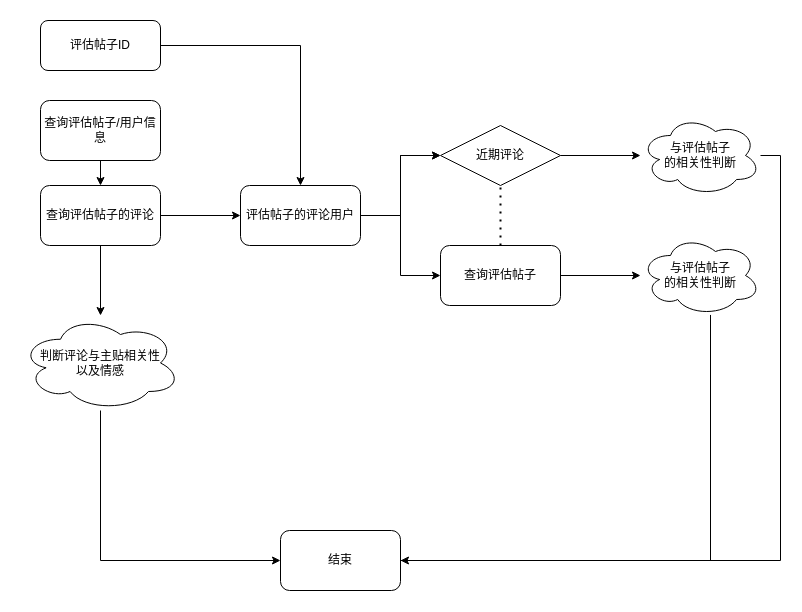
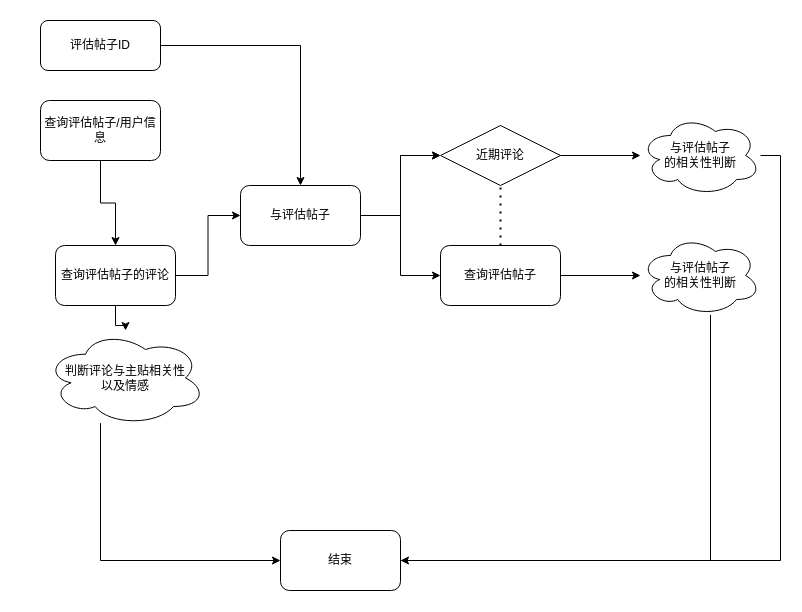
  <mxCell id="0" />
  <mxCell id="1" parent="0" />
  <mxCell id="2" value="" style="edgeStyle=orthogonalEdgeStyle;rounded=0;orthogonalLoop=1;jettySize=auto;html=1;" edge="1" parent="1" source="20" target="6"><mxGeometry relative="1" as="geometry" /></mxCell>
  <mxCell id="3" value="评估帖子ID" style="rounded=1;whiteSpace=wrap;html=1;" vertex="1" parent="1"><mxGeometry x="40" y="20" width="120" height="50" as="geometry" /></mxCell>
  <mxCell id="4" value="" style="edgeStyle=orthogonalEdgeStyle;rounded=0;orthogonalLoop=1;jettySize=auto;html=1;" edge="1" parent="1" source="6" target="8"><mxGeometry relative="1" as="geometry" /></mxCell>
  <mxCell id="5" value="" style="edgeStyle=orthogonalEdgeStyle;rounded=0;orthogonalLoop=1;jettySize=auto;html=1;" edge="1" parent="1" source="6" target="12"><mxGeometry relative="1" as="geometry" /></mxCell>
- <mxCell id="6" value="查询评估帖子的评论" style="rounded=1;whiteSpace=wrap;html=1;" vertex="1" parent="1"><mxGeometry x="40" y="185" width="120" height="60" as="geometry" /></mxCell>
+ <mxCell id="6" value="查询评估帖子的评论" style="rounded=1;whiteSpace=wrap;html=1;" vertex="1" parent="1"><mxGeometry x="55" y="245" width="120" height="60" as="geometry" /></mxCell>
  <mxCell id="7" value="" style="edgeStyle=orthogonalEdgeStyle;rounded=0;orthogonalLoop=1;jettySize=auto;html=1;" edge="1" parent="1" source="8"><mxGeometry relative="1" as="geometry"><mxPoint x="280" y="560" as="targetPoint" /><Array as="points"><mxPoint x="100" y="560" /></Array></mxGeometry></mxCell>
- <mxCell id="8" value="判断评论与主贴相关性&lt;br&gt;以及情感" style="ellipse;shape=cloud;whiteSpace=wrap;html=1;rounded=1;" vertex="1" parent="1"><mxGeometry x="20" y="315" width="160" height="95" as="geometry" /></mxCell>
+ <mxCell id="8" value="判断评论与主贴相关性&lt;br&gt;以及情感" style="ellipse;shape=cloud;whiteSpace=wrap;html=1;rounded=1;" vertex="1" parent="1"><mxGeometry x="45" y="330" width="160" height="95" as="geometry" /></mxCell>
  <mxCell id="9" value="" style="edgeStyle=orthogonalEdgeStyle;rounded=0;orthogonalLoop=1;jettySize=auto;html=1;" edge="1" parent="1" source="12" target="14"><mxGeometry relative="1" as="geometry" /></mxCell>
  <mxCell id="10" value="" style="edgeStyle=orthogonalEdgeStyle;rounded=0;orthogonalLoop=1;jettySize=auto;html=1;" edge="1" parent="1" source="12" target="14"><mxGeometry relative="1" as="geometry" /></mxCell>
  <mxCell id="11" style="edgeStyle=orthogonalEdgeStyle;rounded=0;orthogonalLoop=1;jettySize=auto;html=1;exitX=1;exitY=0.5;exitDx=0;exitDy=0;entryX=0;entryY=0.5;entryDx=0;entryDy=0;" edge="1" parent="1" source="12" target="16"><mxGeometry relative="1" as="geometry"><mxPoint x="440" y="270" as="targetPoint" /></mxGeometry></mxCell>
- <mxCell id="12" value="评估帖子的评论用户" style="rounded=1;whiteSpace=wrap;html=1;" vertex="1" parent="1"><mxGeometry x="240" y="185" width="120" height="60" as="geometry" /></mxCell>
+ <mxCell id="12" value="与评估帖子" style="rounded=1;whiteSpace=wrap;html=1;" vertex="1" parent="1"><mxGeometry x="240" y="185" width="120" height="60" as="geometry" /></mxCell>
  <mxCell id="13" value="" style="edgeStyle=orthogonalEdgeStyle;rounded=0;orthogonalLoop=1;jettySize=auto;html=1;" edge="1" parent="1" source="14" target="18"><mxGeometry relative="1" as="geometry" /></mxCell>
  <mxCell id="14" value="近期评论" style="rhombus;whiteSpace=wrap;html=1;" vertex="1" parent="1"><mxGeometry x="440" y="125" width="120" height="60" as="geometry" /></mxCell>
  <mxCell id="15" value="" style="edgeStyle=orthogonalEdgeStyle;rounded=0;orthogonalLoop=1;jettySize=auto;html=1;" edge="1" parent="1" source="16" target="21"><mxGeometry relative="1" as="geometry" /></mxCell>
  <mxCell id="16" value="查询评估帖子" style="rounded=1;whiteSpace=wrap;html=1;" vertex="1" parent="1"><mxGeometry x="440" y="245" width="120" height="60" as="geometry" /></mxCell>
  <mxCell id="17" value="" style="endArrow=none;dashed=1;html=1;dashPattern=1 3;strokeWidth=2;rounded=0;entryX=0.5;entryY=1;entryDx=0;entryDy=0;exitX=0.5;exitY=0;exitDx=0;exitDy=0;" edge="1" parent="1" source="16" target="14"><mxGeometry width="50" height="50" relative="1" as="geometry"><mxPoint x="480" y="250" as="sourcePoint" /><mxPoint x="530" y="200" as="targetPoint" /></mxGeometry></mxCell>
  <mxCell id="18" value="与评估帖子&lt;br&gt;的相关性判断" style="ellipse;shape=cloud;whiteSpace=wrap;html=1;rounded=1;" vertex="1" parent="1"><mxGeometry x="640" y="115" width="120" height="80" as="geometry" /></mxCell>
  <mxCell id="19" value="" style="edgeStyle=orthogonalEdgeStyle;rounded=0;orthogonalLoop=1;jettySize=auto;html=1;" edge="1" parent="1" source="3" target="12"><mxGeometry relative="1" as="geometry"><mxPoint x="100" y="70" as="sourcePoint" /><mxPoint x="100" y="185" as="targetPoint" /></mxGeometry></mxCell>
  <mxCell id="20" value="查询评估帖子/用户信息" style="rounded=1;whiteSpace=wrap;html=1;" vertex="1" parent="1"><mxGeometry x="40" y="100" width="120" height="60" as="geometry" /></mxCell>
  <mxCell id="21" value="与评估帖子&lt;br style=&quot;border-color: var(--border-color);&quot;&gt;的相关性判断" style="ellipse;shape=cloud;whiteSpace=wrap;html=1;rounded=1;" vertex="1" parent="1"><mxGeometry x="640" y="235" width="120" height="80" as="geometry" /></mxCell>
  <mxCell id="22" style="edgeStyle=orthogonalEdgeStyle;rounded=0;orthogonalLoop=1;jettySize=auto;html=1;entryX=0.875;entryY=0.5;entryDx=0;entryDy=0;entryPerimeter=0;" edge="1" parent="1" source="21"><mxGeometry relative="1" as="geometry"><mxPoint x="385" y="560" as="targetPoint" /><Array as="points"><mxPoint x="710" y="560" /></Array></mxGeometry></mxCell>
  <mxCell id="23" style="edgeStyle=orthogonalEdgeStyle;rounded=0;orthogonalLoop=1;jettySize=auto;html=1;entryX=1;entryY=0.5;entryDx=0;entryDy=0;" edge="1" parent="1" source="18" target="24"><mxGeometry relative="1" as="geometry"><mxPoint x="385" y="560" as="targetPoint" /><Array as="points"><mxPoint x="780" y="155" /><mxPoint x="780" y="560" /></Array></mxGeometry></mxCell>
  <mxCell id="24" value="结束" style="rounded=1;whiteSpace=wrap;html=1;" vertex="1" parent="1"><mxGeometry x="280" y="530" width="120" height="60" as="geometry" /></mxCell>
